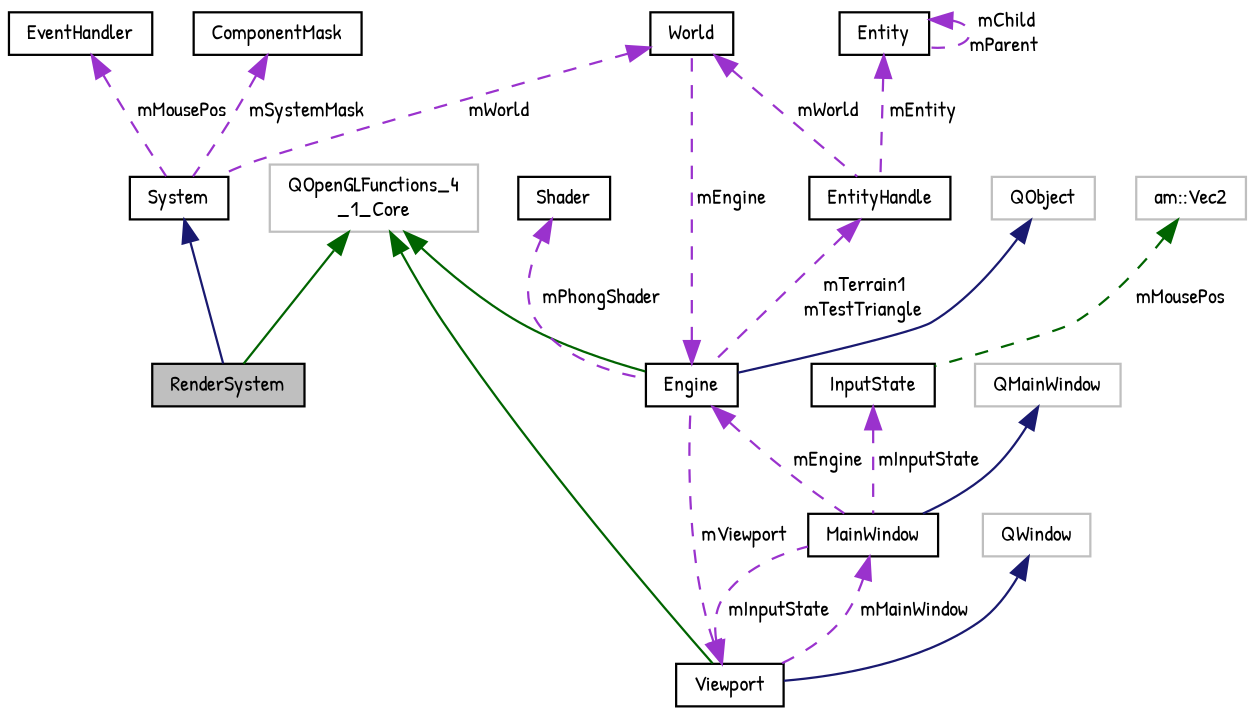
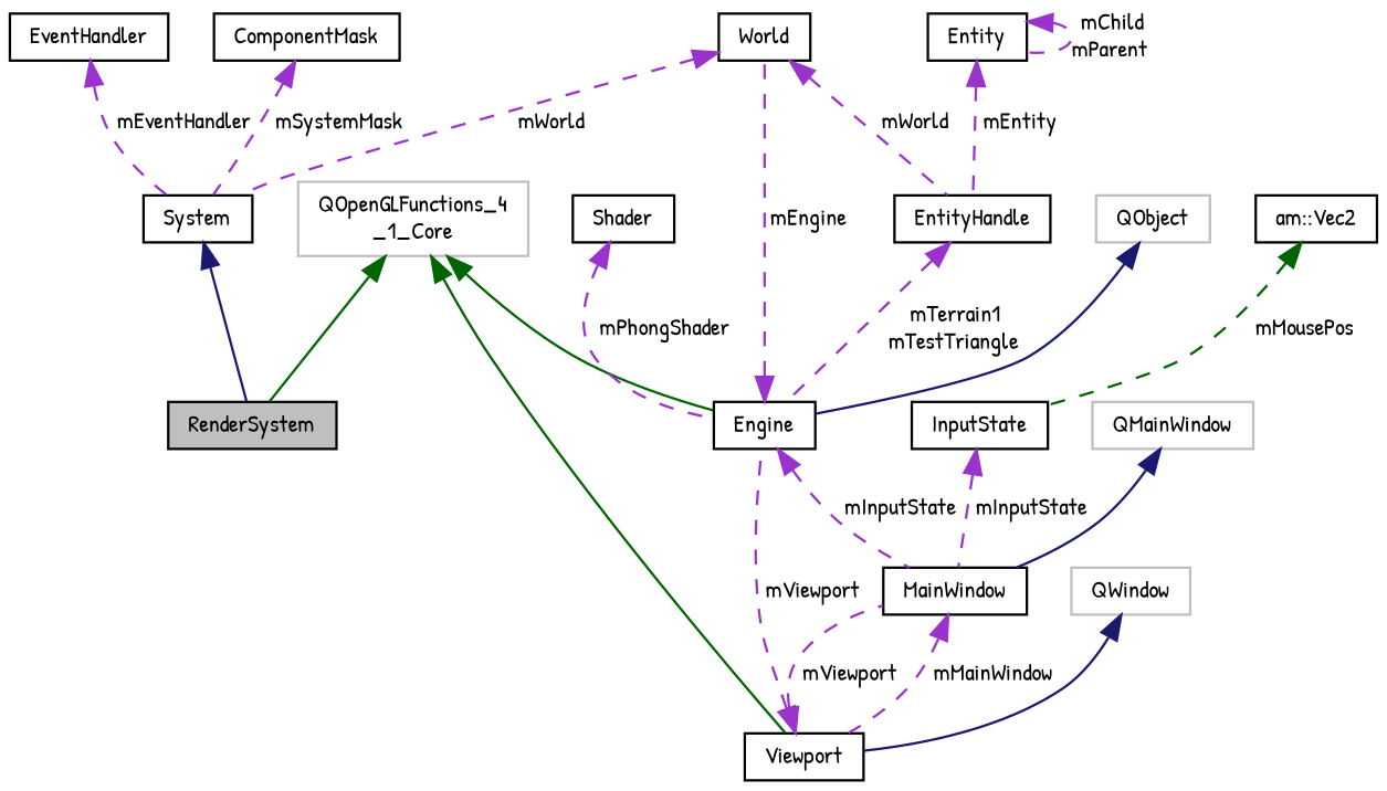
  digraph {
    fontname="Patrick Hand"
    node [color=black fillcolor=white fontname="Patrick Hand" fontsize=10 shape=record style=filled]
    edge [color=darkorchid3 dir=back fontname="Patrick Hand" fontsize=10 labelfontname=Helvetica labelfontsize=10 style=dashed]
    n1 [fillcolor=grey75 fontcolor=black height=0.2 label=RenderSystem width=0.4]
    n2 [height=0.2 label=System width=0.4]
    n3 [height=0.2 label=EventHandler width=0.4]
    n4 [height=0.2 label=ComponentMask width=0.4]
    n5 [height=0.2 label=World width=0.4]
    n6 [height=0.2 label=EntityHandle width=0.4]
    n7 [height=0.2 label=Engine width=0.4]
    n8 [height=0.2 label=MainWindow width=0.4]
    n9 [height=0.2 label=Viewport width=0.4]
    n10 [color=grey75 height=0.2 label=QObject width=0.4]
    n11 [color=grey75 height=0.2 label="QOpenGLFunctions_4\l_1_Core" width=0.4]
    n12 [height=0.2 label=Entity width=0.4]
    n13 [height=0.2 label=Shader width=0.4]
    n14 [color=grey75 height=0.2 label=QWindow width=0.4]
    n15 [height=0.2 label=InputState width=0.4]
-   n16 [color=grey75 height=0.2 label="am::Vec2" width=0.4]
+   n16 [height=0.2 label="am::Vec2" width=0.4]
    n17 [color=grey75 height=0.2 label=QMainWindow width=0.4]
    n2 -> n1 [color=midnightblue style=solid]
-   n3 -> n2 [label=" mMousePos"]
+   n3 -> n2 [label=" mEventHandler"]
    n4 -> n2 [label=" mSystemMask"]
    n5 -> n2 [label=" mWorld"]
    n5 -> n6 [label=" mWorld"]
    n6 -> n7 [label=" mTerrain1\nmTestTriangle"]
    n7 -> n5 [label=" mEngine"]
-   n7 -> n8 [label=" mEngine"]
+   n7 -> n8 [label=" mInputState"]
    n8 -> n9 [label=" mMainWindow"]
    n9 -> n7 [label=" mViewport"]
-   n9 -> n8 [label=" mInputState"]
+   n9 -> n8 [label=" mViewport"]
    n10 -> n7 [color=midnightblue style=solid]
    n11 -> n1 [color=darkgreen style=solid]
    n11 -> n7 [color=darkgreen style=solid]
    n11 -> n9 [color=darkgreen style=solid]
    n12 -> n6 [label=" mEntity"]
    n12 -> n12 [label=" mChild\nmParent"]
    n13 -> n7 [label=" mPhongShader"]
    n14 -> n9 [color=midnightblue style=solid]
    n15 -> n8 [label=" mInputState"]
    n16 -> n15 [color=darkgreen label=" mMousePos"]
    n17 -> n8 [color=midnightblue style=solid]
  }
